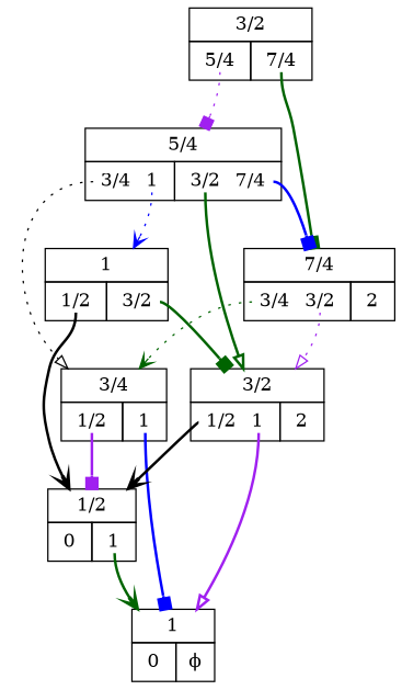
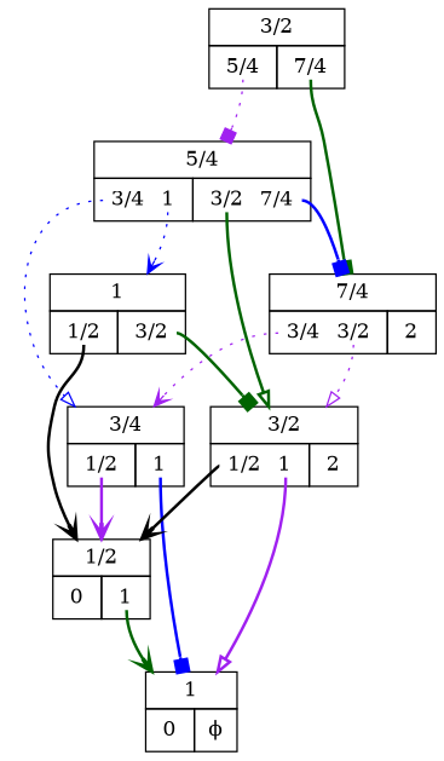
  digraph {
    node [margin=0 shape=none]
    edge [arrowhead=box color=darkgreen style=bold tailport="1/2,1"]
    n1 [label=<<TABLE BORDER="0" CELLBORDER="1" CELLSPACING="0" CELLPADDING="4">          <TR><TD COLSPAN="2">3/2</TD></TR>          <TR><TD PORT="L"> <TABLE BORDER="0" CELLBORDER="0" CELLPADDING="0"><TR><TD PORT="5/4,1"> 5/4 </TD> &nbsp; </TR></TABLE> </TD><TD PORT="R"> <TABLE BORDER="0" CELLBORDER="0" CELLPADDING="0"><TR><TD PORT="7/4,1"> 7/4 </TD> &nbsp; </TR></TABLE> </TD></TR>          </TABLE>>]
    n2 [label=<<TABLE BORDER="0" CELLBORDER="1" CELLSPACING="0" CELLPADDING="4">          <TR><TD COLSPAN="2">5/4</TD></TR>          <TR><TD PORT="L"> <TABLE BORDER="0" CELLBORDER="0" CELLPADDING="0"><TR><TD PORT="3/4,1"> 3/4 </TD> &nbsp; <TD PORT="1,2"> 1 </TD> &nbsp; </TR></TABLE> </TD><TD PORT="R"> <TABLE BORDER="0" CELLBORDER="0" CELLPADDING="0"><TR><TD PORT="3/2,1"> 3/2 </TD> &nbsp; <TD PORT="7/4,2"> 7/4 </TD> &nbsp; </TR></TABLE> </TD></TR>          </TABLE>>]
    n3 [label=<<TABLE BORDER="0" CELLBORDER="1" CELLSPACING="0" CELLPADDING="4">          <TR><TD COLSPAN="2">7/4</TD></TR>          <TR><TD PORT="L"> <TABLE BORDER="0" CELLBORDER="0" CELLPADDING="0"><TR><TD PORT="3/4,1"> 3/4 </TD> &nbsp; <TD PORT="3/2,2"> 3/2 </TD> &nbsp; </TR></TABLE> </TD><TD PORT="R"> <TABLE BORDER="0" CELLBORDER="0" CELLPADDING="0"><TR><TD PORT="2,1"> 2 </TD> &nbsp; </TR></TABLE> </TD></TR>          </TABLE>>]
    n4 [label=<<TABLE BORDER="0" CELLBORDER="1" CELLSPACING="0" CELLPADDING="4">          <TR><TD COLSPAN="2">3/4</TD></TR>          <TR><TD PORT="L"> <TABLE BORDER="0" CELLBORDER="0" CELLPADDING="0"><TR><TD PORT="1/2,1"> 1/2 </TD> &nbsp; </TR></TABLE> </TD><TD PORT="R"> <TABLE BORDER="0" CELLBORDER="0" CELLPADDING="0"><TR><TD PORT="1,1"> 1 </TD> &nbsp; </TR></TABLE> </TD></TR>          </TABLE>>]
    n5 [label=<<TABLE BORDER="0" CELLBORDER="1" CELLSPACING="0" CELLPADDING="4">          <TR><TD COLSPAN="2">1</TD></TR>          <TR><TD PORT="L"> <TABLE BORDER="0" CELLBORDER="0" CELLPADDING="0"><TR><TD PORT="1/2,1"> 1/2 </TD> &nbsp; </TR></TABLE> </TD><TD PORT="R"> <TABLE BORDER="0" CELLBORDER="0" CELLPADDING="0"><TR><TD PORT="3/2,1"> 3/2 </TD> &nbsp; </TR></TABLE> </TD></TR>          </TABLE>>]
    n6 [label=<<TABLE BORDER="0" CELLBORDER="1" CELLSPACING="0" CELLPADDING="4">          <TR><TD COLSPAN="2">3/2</TD></TR>          <TR><TD PORT="L"> <TABLE BORDER="0" CELLBORDER="0" CELLPADDING="0"><TR><TD PORT="1/2,1"> 1/2 </TD> &nbsp; <TD PORT="1,2"> 1 </TD> &nbsp; </TR></TABLE> </TD><TD PORT="R"> <TABLE BORDER="0" CELLBORDER="0" CELLPADDING="0"><TR><TD PORT="2,1"> 2 </TD> &nbsp; </TR></TABLE> </TD></TR>          </TABLE>>]
    n7 [label=<<TABLE BORDER="0" CELLBORDER="1" CELLSPACING="0" CELLPADDING="4">          <TR><TD COLSPAN="2">1/2</TD></TR>          <TR><TD PORT="L"> <TABLE BORDER="0" CELLBORDER="0" CELLPADDING="0"><TR><TD PORT="0,1"> 0 </TD> &nbsp; </TR></TABLE> </TD><TD PORT="R"> <TABLE BORDER="0" CELLBORDER="0" CELLPADDING="0"><TR><TD PORT="1,1"> 1 </TD> &nbsp; </TR></TABLE> </TD></TR>          </TABLE>>]
    n8 [label=<<TABLE BORDER="0" CELLBORDER="1" CELLSPACING="0" CELLPADDING="4">          <TR><TD COLSPAN="2">1</TD></TR>          <TR><TD PORT="L"> <TABLE BORDER="0" CELLBORDER="0" CELLPADDING="0"><TR><TD PORT="0,1"> 0 </TD> &nbsp; </TR></TABLE> </TD><TD PORT="R"> ϕ </TD></TR>          </TABLE>>]
    n1 -> n2 [color=purple style=dotted tailport="5/4,1"]
    n1 -> n3 [tailport="7/4,1"]
    n2 -> n3 [color=blue tailport="7/4,2"]
-   n2 -> n4 [arrowhead=onormal color=black style=dotted tailport="3/4,1"]
+   n2 -> n4 [arrowhead=onormal color=blue style=dotted tailport="3/4,1"]
    n2 -> n5 [arrowhead=vee color=blue style=dotted tailport="1,2"]
    n2 -> n6 [arrowhead=onormal tailport="3/2,1"]
-   n3 -> n4 [arrowhead=vee style=dotted tailport="3/4,1"]
+   n3 -> n4 [arrowhead=vee color=purple style=dotted tailport="3/4,1"]
    n3 -> n6 [arrowhead=onormal color=purple style=dotted tailport="3/2,2"]
-   n4 -> n7 [color=purple]
+   n4 -> n7 [arrowhead=vee color=purple]
    n4 -> n8 [color=blue tailport="1,1"]
    n5 -> n6 [tailport="3/2,1"]
    n5 -> n7 [arrowhead=vee color=black]
    n6 -> n7 [arrowhead=vee color=black]
    n6 -> n8 [arrowhead=onormal color=purple tailport="1,2"]
    n7 -> n8 [arrowhead=vee tailport="1,1"]
  }
